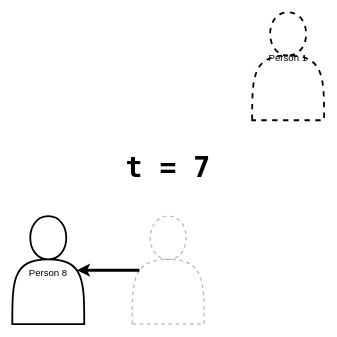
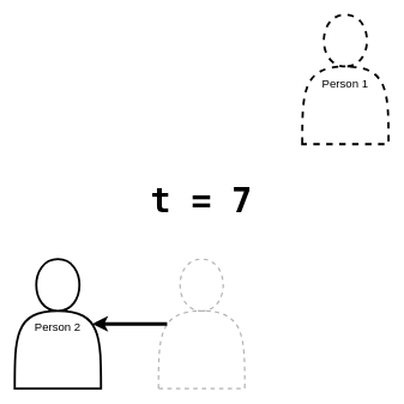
  <mxCell id="0" />
  <mxCell id="1" parent="0" />
  <mxCell id="2" value="" style="shape=actor;whiteSpace=wrap;html=1;strokeWidth=3;dashed=1;fillColor=none;" vertex="1" parent="1"><mxGeometry x="420" y="20" width="120" height="180" as="geometry" /></mxCell>
- <mxCell id="3" value="&lt;font style=&quot;font-size: 16px;&quot;&gt;Person 1&lt;/font&gt;" style="text;html=1;strokeColor=none;fillColor=none;align=center;verticalAlign=middle;whiteSpace=wrap;rounded=0;" vertex="1" parent="1"><mxGeometry x="430" y="80" width="100" height="30" as="geometry" /></mxCell>
+ <mxCell id="3" value="&lt;font style=&quot;font-size: 16px;&quot;&gt;Person 1&lt;/font&gt;" style="text;html=1;strokeColor=none;fillColor=none;align=center;verticalAlign=middle;whiteSpace=wrap;rounded=0;" vertex="1" parent="1"><mxGeometry x="430" y="100" width="100" height="30" as="geometry" /></mxCell>
  <mxCell id="4" value="" style="shape=actor;whiteSpace=wrap;html=1;strokeWidth=2;dashed=1;strokeColor=#B3B3B3;" vertex="1" parent="1"><mxGeometry x="220" y="360" width="120" height="180" as="geometry" /></mxCell>
  <mxCell id="5" value="&lt;pre&gt;&lt;font size=&quot;1&quot;&gt;&lt;b style=&quot;font-size: 47px;&quot;&gt;t = 7&lt;/b&gt;&lt;/font&gt;&lt;/pre&gt;" style="text;html=1;strokeColor=none;fillColor=none;align=center;verticalAlign=middle;whiteSpace=wrap;rounded=0;" vertex="1" parent="1"><mxGeometry x="220" y="265" width="120" height="30" as="geometry" /></mxCell>
  <mxCell id="6" value="" style="shape=actor;whiteSpace=wrap;html=1;strokeWidth=3;" vertex="1" parent="1"><mxGeometry x="20" y="360" width="120" height="180" as="geometry" /></mxCell>
- <mxCell id="7" value="&lt;font style=&quot;font-size: 16px;&quot;&gt;Person 8&lt;br&gt;&lt;/font&gt;" style="text;html=1;strokeColor=none;fillColor=none;align=center;verticalAlign=middle;whiteSpace=wrap;rounded=0;" vertex="1" parent="1"><mxGeometry x="30" y="440" width="100" height="30" as="geometry" /></mxCell>
+ <mxCell id="7" value="&lt;font style=&quot;font-size: 16px;&quot;&gt;Person 2&lt;br&gt;&lt;/font&gt;" style="text;html=1;strokeColor=none;fillColor=none;align=center;verticalAlign=middle;whiteSpace=wrap;rounded=0;" vertex="1" parent="1"><mxGeometry x="30" y="440" width="100" height="30" as="geometry" /></mxCell>
  <mxCell id="8" style="edgeStyle=orthogonalEdgeStyle;orthogonalLoop=1;jettySize=auto;html=1;exitX=0.1;exitY=0.5;exitDx=0;exitDy=0;exitPerimeter=0;strokeWidth=5;rounded=0;entryX=0.9;entryY=0.5;entryDx=0;entryDy=0;entryPerimeter=0;" edge="1" parent="1" source="4" target="6"><mxGeometry relative="1" as="geometry"><mxPoint x="138" y="120" as="sourcePoint" /><mxPoint x="170" y="440" as="targetPoint" /><Array as="points" /></mxGeometry></mxCell>
